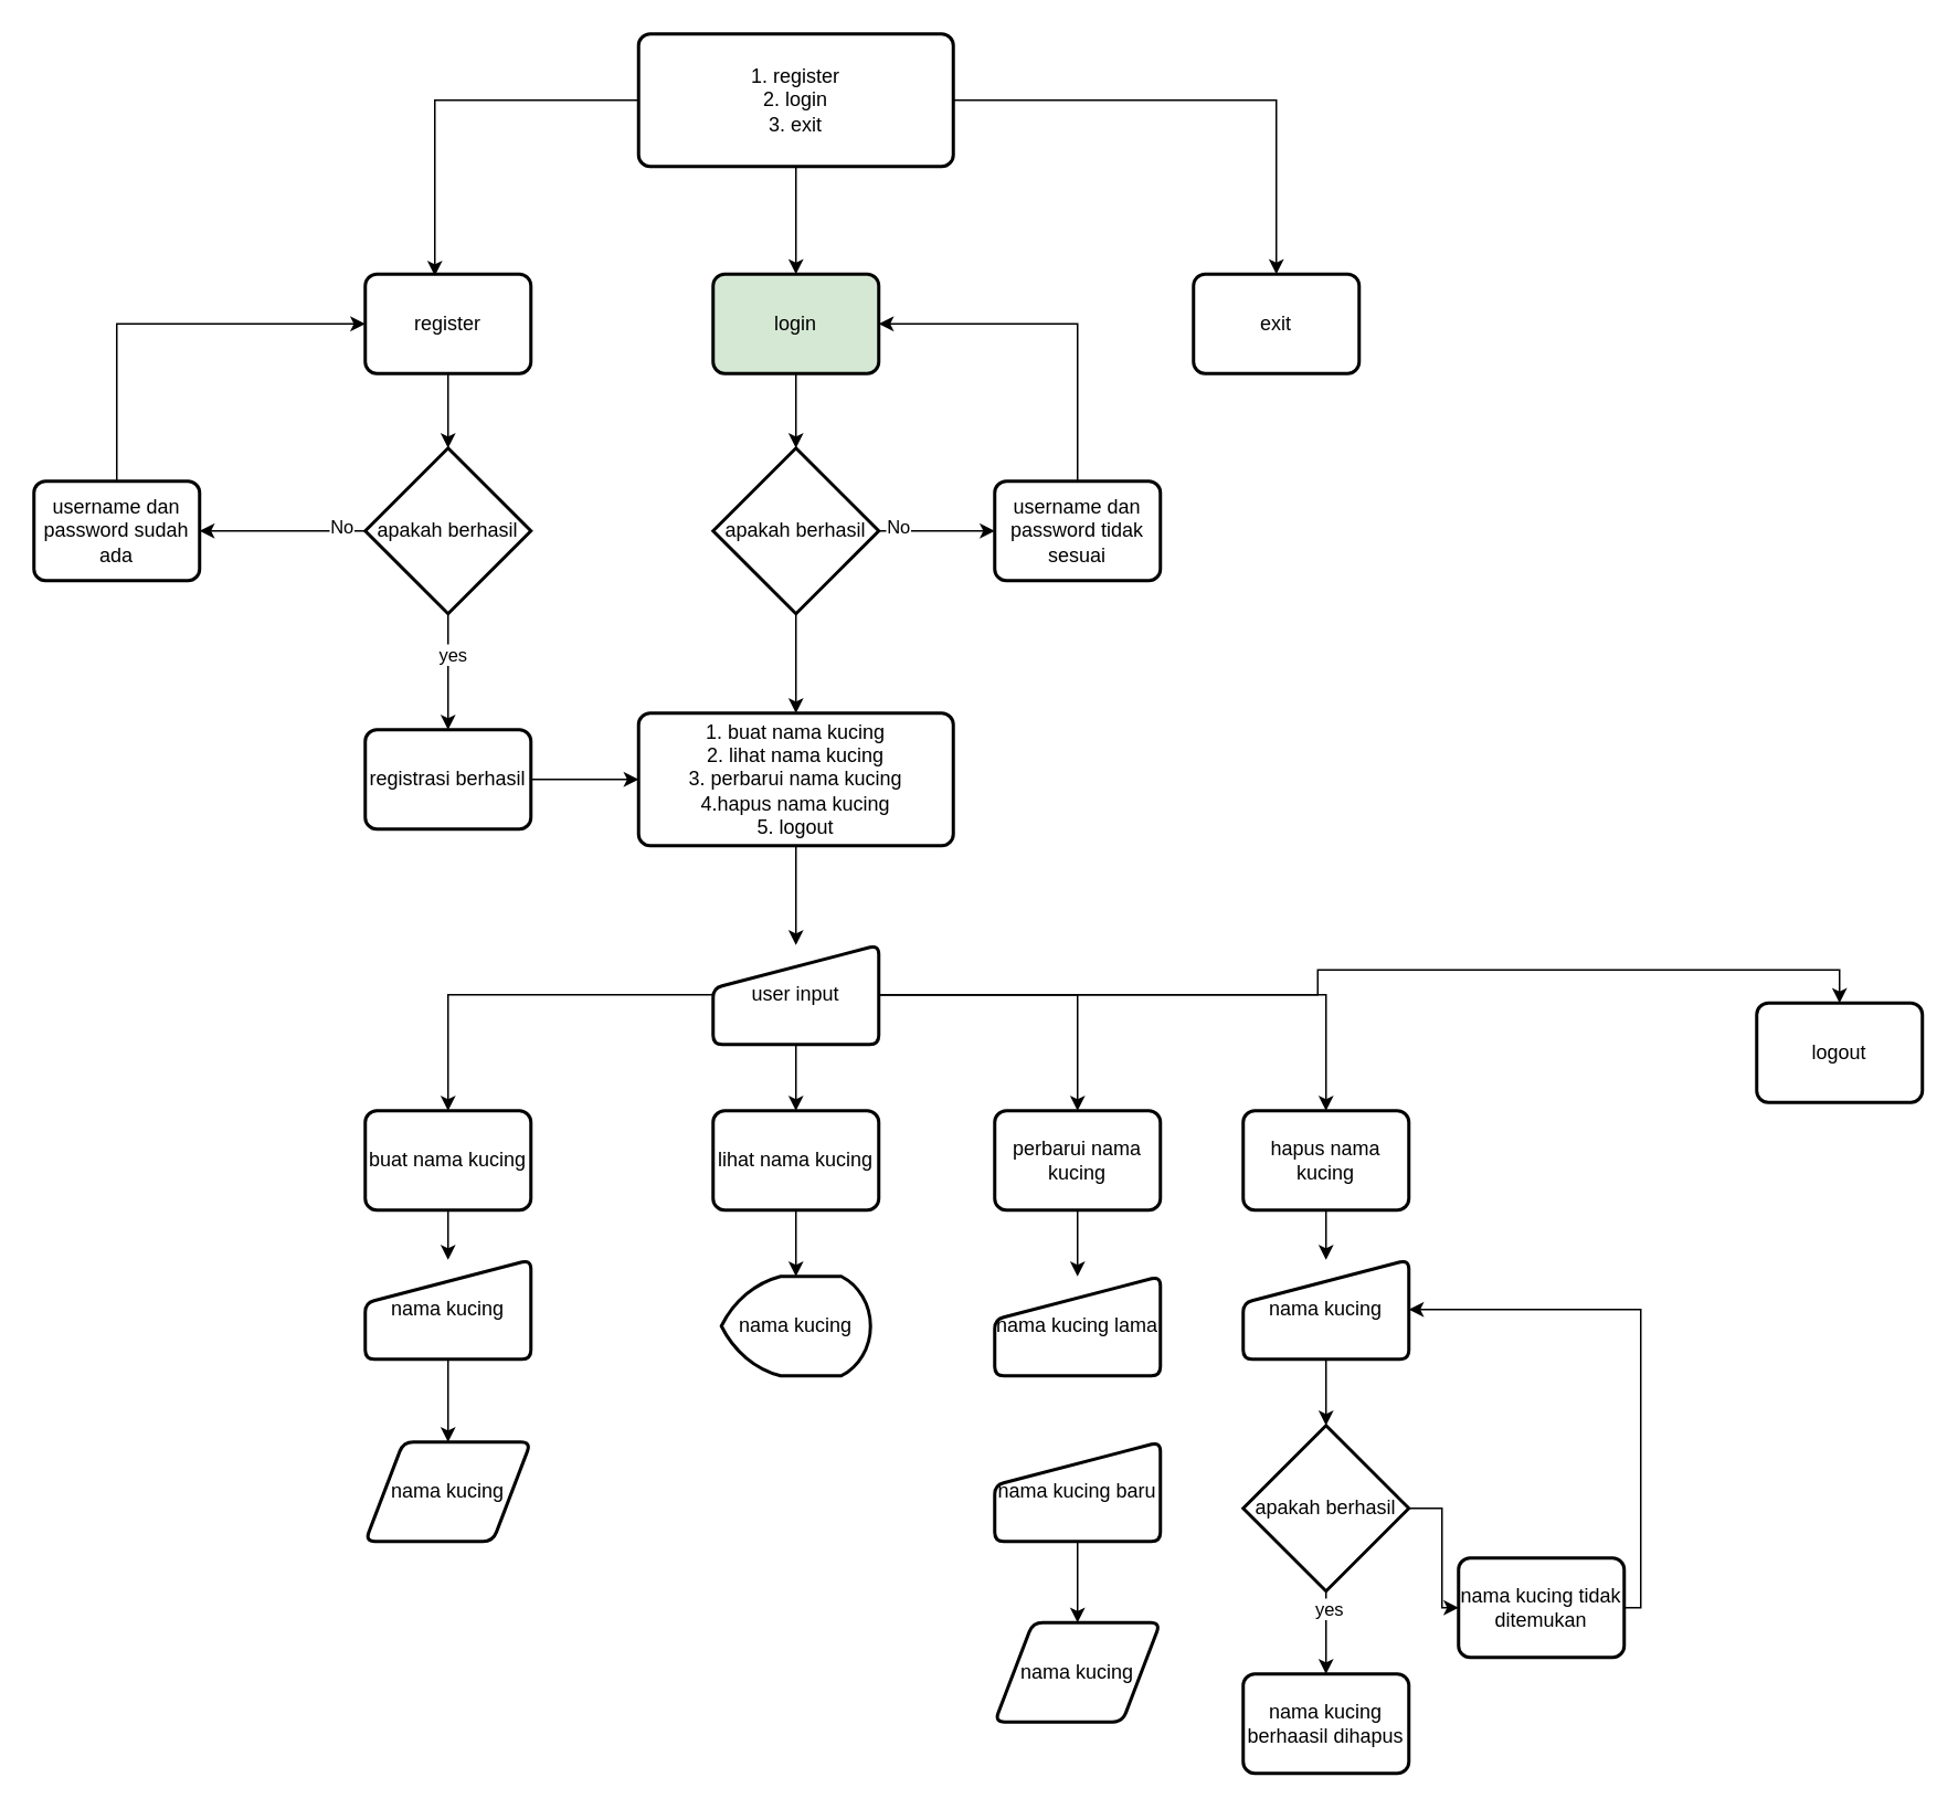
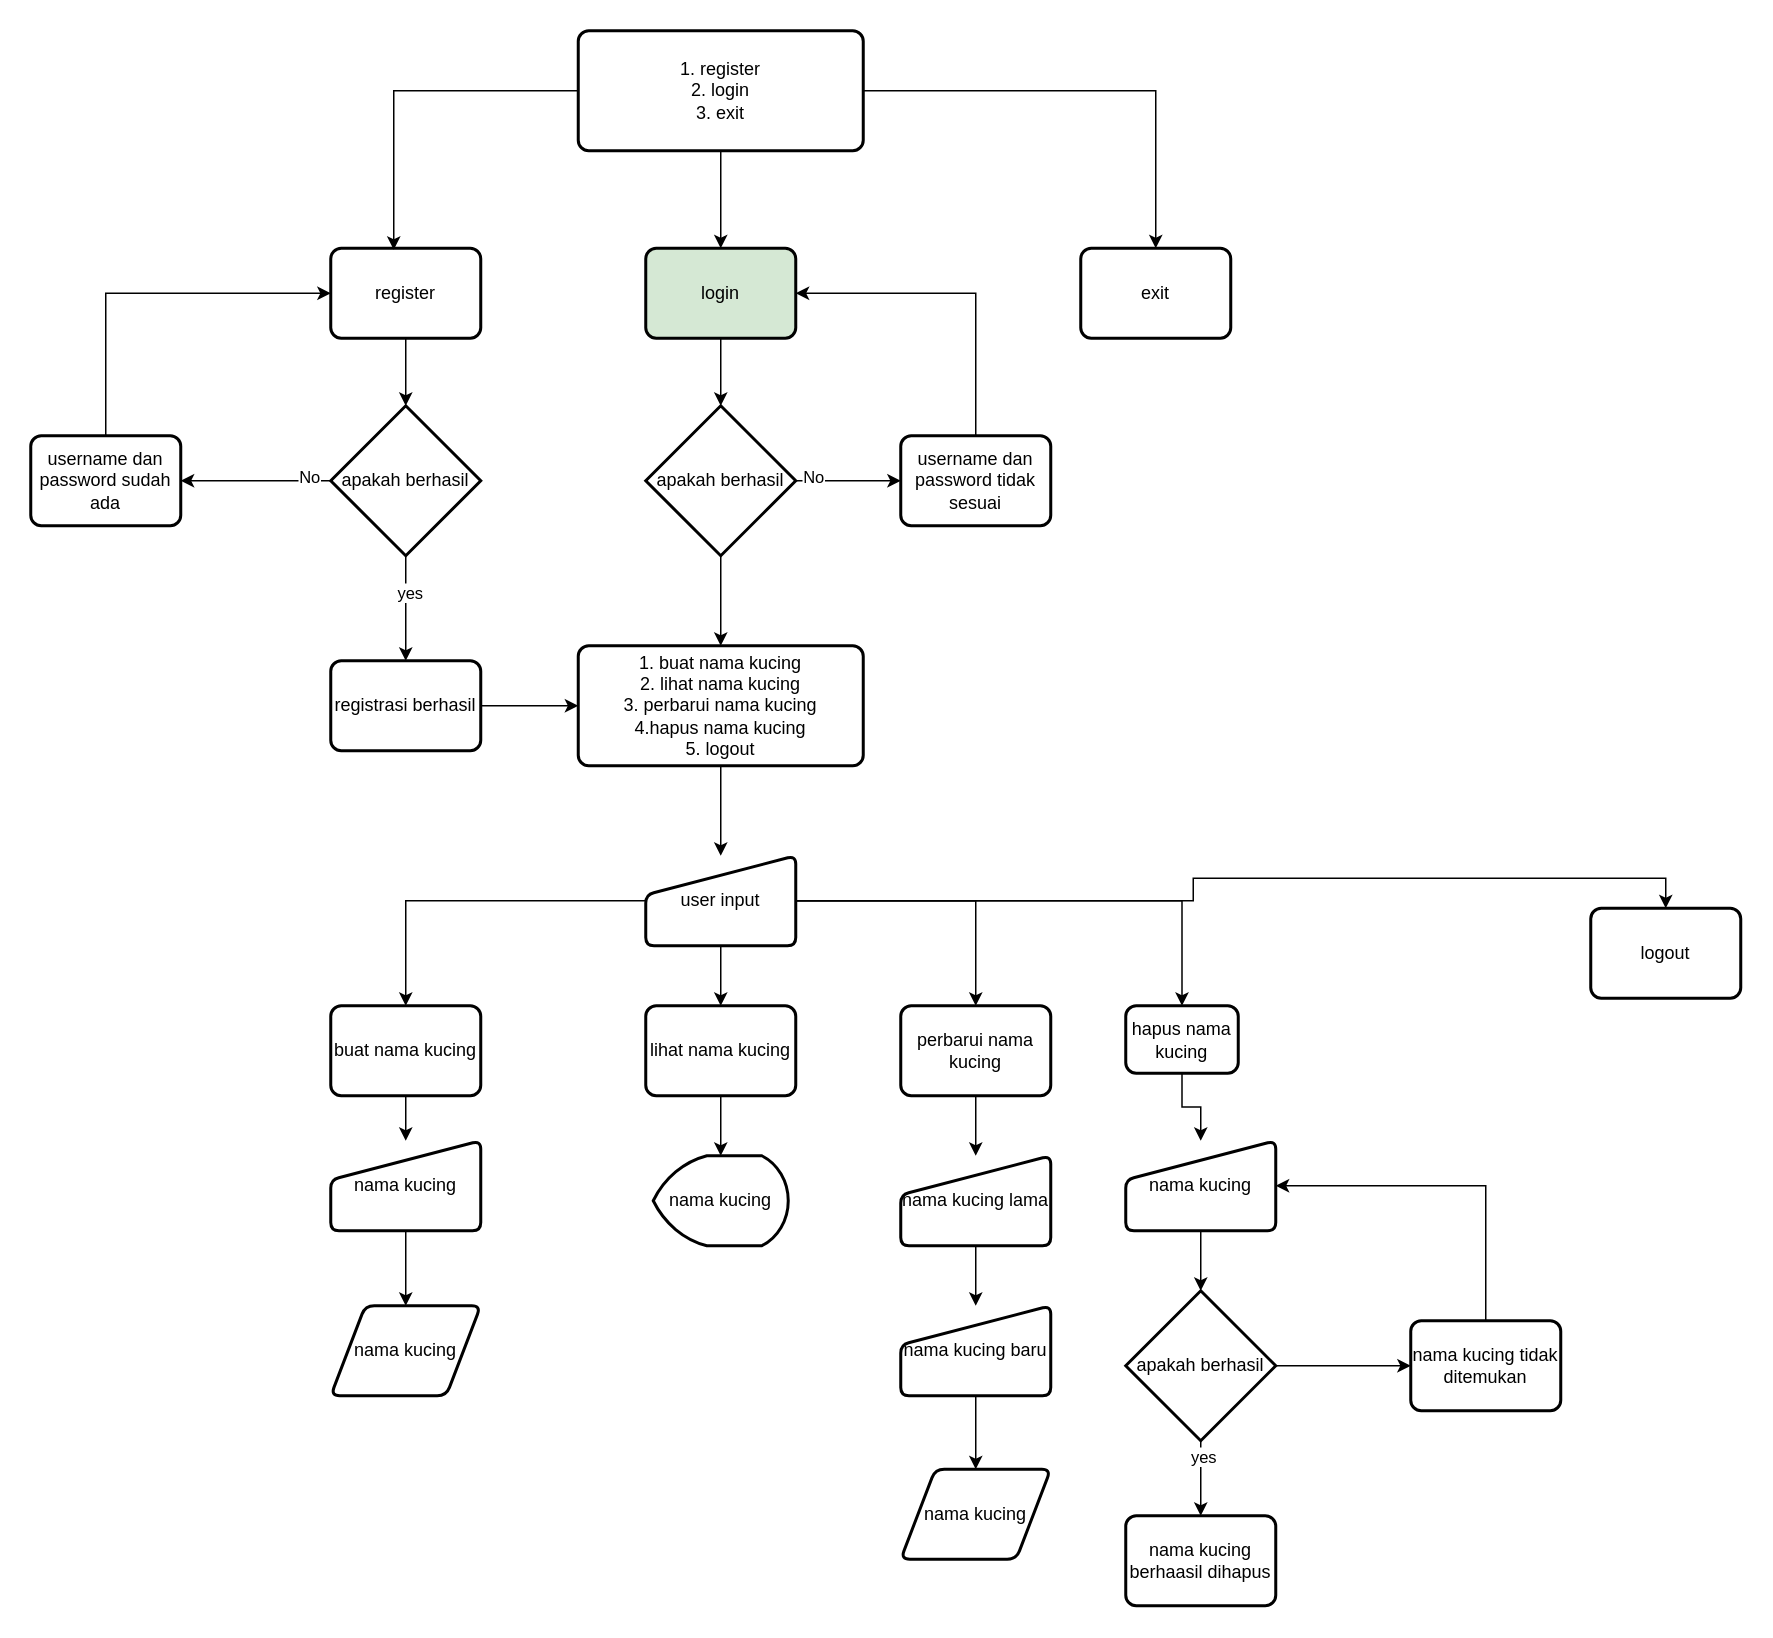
  <mxCell id="0" />
  <mxCell id="1" parent="0" />
  <mxCell id="2" value="" style="edgeStyle=orthogonalEdgeStyle;rounded=0;orthogonalLoop=1;jettySize=auto;html=1;" edge="1" parent="1" source="4" target="8"><mxGeometry relative="1" as="geometry" /></mxCell>
  <mxCell id="3" style="edgeStyle=orthogonalEdgeStyle;rounded=0;orthogonalLoop=1;jettySize=auto;html=1;" edge="1" parent="1" source="4" target="9"><mxGeometry relative="1" as="geometry" /></mxCell>
  <mxCell id="4" value="1. register&lt;div&gt;2. login&lt;/div&gt;&lt;div&gt;3. exit&lt;/div&gt;" style="rounded=1;whiteSpace=wrap;html=1;absoluteArcSize=1;arcSize=14;strokeWidth=2;" vertex="1" parent="1"><mxGeometry x="385" y="20" width="190" height="80" as="geometry" /></mxCell>
  <mxCell id="5" value="" style="edgeStyle=orthogonalEdgeStyle;rounded=0;orthogonalLoop=1;jettySize=auto;html=1;" edge="1" parent="1" source="6" target="23"><mxGeometry relative="1" as="geometry" /></mxCell>
  <mxCell id="6" value="register" style="rounded=1;whiteSpace=wrap;html=1;absoluteArcSize=1;arcSize=14;strokeWidth=2;" vertex="1" parent="1"><mxGeometry x="220" y="165" width="100" height="60" as="geometry" /></mxCell>
  <mxCell id="7" value="" style="edgeStyle=orthogonalEdgeStyle;rounded=0;orthogonalLoop=1;jettySize=auto;html=1;" edge="1" parent="1" source="8" target="13"><mxGeometry relative="1" as="geometry" /></mxCell>
  <mxCell id="8" value="login" style="rounded=1;whiteSpace=wrap;html=1;absoluteArcSize=1;arcSize=14;strokeWidth=2;fillColor=#d5e8d4;" vertex="1" parent="1"><mxGeometry x="430" y="165" width="100" height="60" as="geometry" /></mxCell>
  <mxCell id="9" value="exit" style="rounded=1;whiteSpace=wrap;html=1;absoluteArcSize=1;arcSize=14;strokeWidth=2;" vertex="1" parent="1"><mxGeometry x="720" y="165" width="100" height="60" as="geometry" /></mxCell>
  <mxCell id="10" value="" style="edgeStyle=orthogonalEdgeStyle;rounded=0;orthogonalLoop=1;jettySize=auto;html=1;" edge="1" parent="1" source="13" target="15"><mxGeometry relative="1" as="geometry" /></mxCell>
  <mxCell id="11" value="No" style="edgeLabel;html=1;align=center;verticalAlign=middle;resizable=0;points=[];" vertex="1" connectable="0" parent="10"><mxGeometry x="-0.686" y="3" relative="1" as="geometry"><mxPoint as="offset" /></mxGeometry></mxCell>
  <mxCell id="12" value="" style="edgeStyle=orthogonalEdgeStyle;rounded=0;orthogonalLoop=1;jettySize=auto;html=1;" edge="1" parent="1" source="13" target="18"><mxGeometry relative="1" as="geometry" /></mxCell>
  <mxCell id="13" value="apakah berhasil" style="strokeWidth=2;html=1;shape=mxgraph.flowchart.decision;whiteSpace=wrap;" vertex="1" parent="1"><mxGeometry x="430" y="270" width="100" height="100" as="geometry" /></mxCell>
  <mxCell id="14" style="edgeStyle=orthogonalEdgeStyle;rounded=0;orthogonalLoop=1;jettySize=auto;html=1;entryX=1;entryY=0.5;entryDx=0;entryDy=0;" edge="1" parent="1" source="15" target="8"><mxGeometry relative="1" as="geometry"><Array as="points"><mxPoint x="650" y="195" /></Array></mxGeometry></mxCell>
  <mxCell id="15" value="username dan password tidak sesuai" style="rounded=1;whiteSpace=wrap;html=1;absoluteArcSize=1;arcSize=14;strokeWidth=2;" vertex="1" parent="1"><mxGeometry x="600" y="290" width="100" height="60" as="geometry" /></mxCell>
  <mxCell id="16" style="edgeStyle=orthogonalEdgeStyle;rounded=0;orthogonalLoop=1;jettySize=auto;html=1;entryX=0.42;entryY=0.017;entryDx=0;entryDy=0;entryPerimeter=0;" edge="1" parent="1" source="4" target="6"><mxGeometry relative="1" as="geometry" /></mxCell>
  <mxCell id="17" value="" style="edgeStyle=orthogonalEdgeStyle;rounded=0;orthogonalLoop=1;jettySize=auto;html=1;" edge="1" parent="1" source="18" target="33"><mxGeometry relative="1" as="geometry" /></mxCell>
  <mxCell id="18" value="1. buat nama kucing&lt;div&gt;2. lihat nama kucing&lt;/div&gt;&lt;div&gt;3. perbarui nama kucing&lt;/div&gt;&lt;div&gt;4.hapus nama kucing&lt;/div&gt;&lt;div&gt;5. logout&lt;/div&gt;" style="rounded=1;whiteSpace=wrap;html=1;absoluteArcSize=1;arcSize=14;strokeWidth=2;" vertex="1" parent="1"><mxGeometry x="385" y="430" width="190" height="80" as="geometry" /></mxCell>
  <mxCell id="19" value="" style="edgeStyle=orthogonalEdgeStyle;rounded=0;orthogonalLoop=1;jettySize=auto;html=1;" edge="1" parent="1" source="23" target="25"><mxGeometry relative="1" as="geometry" /></mxCell>
  <mxCell id="20" value="No" style="edgeLabel;html=1;align=center;verticalAlign=middle;resizable=0;points=[];" vertex="1" connectable="0" parent="19"><mxGeometry x="-0.7" y="-3" relative="1" as="geometry"><mxPoint as="offset" /></mxGeometry></mxCell>
  <mxCell id="21" value="" style="edgeStyle=orthogonalEdgeStyle;rounded=0;orthogonalLoop=1;jettySize=auto;html=1;" edge="1" parent="1" source="23" target="27"><mxGeometry relative="1" as="geometry" /></mxCell>
  <mxCell id="22" value="yes" style="edgeLabel;html=1;align=center;verticalAlign=middle;resizable=0;points=[];" vertex="1" connectable="0" parent="21"><mxGeometry x="-0.314" y="2" relative="1" as="geometry"><mxPoint as="offset" /></mxGeometry></mxCell>
  <mxCell id="23" value="apakah berhasil" style="strokeWidth=2;html=1;shape=mxgraph.flowchart.decision;whiteSpace=wrap;" vertex="1" parent="1"><mxGeometry x="220" y="270" width="100" height="100" as="geometry" /></mxCell>
  <mxCell id="24" style="edgeStyle=orthogonalEdgeStyle;rounded=0;orthogonalLoop=1;jettySize=auto;html=1;entryX=0;entryY=0.5;entryDx=0;entryDy=0;" edge="1" parent="1" source="25" target="6"><mxGeometry relative="1" as="geometry"><Array as="points"><mxPoint x="70" y="195" /></Array></mxGeometry></mxCell>
  <mxCell id="25" value="username dan password sudah ada" style="rounded=1;whiteSpace=wrap;html=1;absoluteArcSize=1;arcSize=14;strokeWidth=2;" vertex="1" parent="1"><mxGeometry x="20" y="290" width="100" height="60" as="geometry" /></mxCell>
  <mxCell id="26" value="" style="edgeStyle=orthogonalEdgeStyle;rounded=0;orthogonalLoop=1;jettySize=auto;html=1;" edge="1" parent="1" source="27" target="18"><mxGeometry relative="1" as="geometry" /></mxCell>
  <mxCell id="27" value="registrasi berhasil" style="rounded=1;whiteSpace=wrap;html=1;absoluteArcSize=1;arcSize=14;strokeWidth=2;" vertex="1" parent="1"><mxGeometry x="220" y="440" width="100" height="60" as="geometry" /></mxCell>
  <mxCell id="28" value="" style="edgeStyle=orthogonalEdgeStyle;rounded=0;orthogonalLoop=1;jettySize=auto;html=1;" edge="1" parent="1" source="33" target="35"><mxGeometry relative="1" as="geometry" /></mxCell>
  <mxCell id="29" value="" style="edgeStyle=orthogonalEdgeStyle;rounded=0;orthogonalLoop=1;jettySize=auto;html=1;" edge="1" parent="1" source="33" target="39"><mxGeometry relative="1" as="geometry" /></mxCell>
  <mxCell id="30" style="edgeStyle=orthogonalEdgeStyle;rounded=0;orthogonalLoop=1;jettySize=auto;html=1;entryX=0.5;entryY=0;entryDx=0;entryDy=0;" edge="1" parent="1" source="33" target="43"><mxGeometry relative="1" as="geometry" /></mxCell>
  <mxCell id="31" style="edgeStyle=orthogonalEdgeStyle;rounded=0;orthogonalLoop=1;jettySize=auto;html=1;entryX=0.5;entryY=0;entryDx=0;entryDy=0;" edge="1" parent="1" source="33" target="50"><mxGeometry relative="1" as="geometry" /></mxCell>
  <mxCell id="32" style="edgeStyle=orthogonalEdgeStyle;rounded=0;orthogonalLoop=1;jettySize=auto;html=1;entryX=0.5;entryY=0;entryDx=0;entryDy=0;" edge="1" parent="1" source="33" target="60"><mxGeometry relative="1" as="geometry" /></mxCell>
  <mxCell id="33" value="user input" style="html=1;strokeWidth=2;shape=manualInput;whiteSpace=wrap;rounded=1;size=26;arcSize=11;" vertex="1" parent="1"><mxGeometry x="430" y="570" width="100" height="60" as="geometry" /></mxCell>
  <mxCell id="34" value="" style="edgeStyle=orthogonalEdgeStyle;rounded=0;orthogonalLoop=1;jettySize=auto;html=1;" edge="1" parent="1" source="35" target="37"><mxGeometry relative="1" as="geometry" /></mxCell>
  <mxCell id="35" value="buat nama kucing" style="rounded=1;whiteSpace=wrap;html=1;absoluteArcSize=1;arcSize=14;strokeWidth=2;" vertex="1" parent="1"><mxGeometry x="220" y="670" width="100" height="60" as="geometry" /></mxCell>
  <mxCell id="36" value="" style="edgeStyle=orthogonalEdgeStyle;rounded=0;orthogonalLoop=1;jettySize=auto;html=1;" edge="1" parent="1" source="37" target="40"><mxGeometry relative="1" as="geometry" /></mxCell>
  <mxCell id="37" value="nama kucing" style="html=1;strokeWidth=2;shape=manualInput;whiteSpace=wrap;rounded=1;size=26;arcSize=11;" vertex="1" parent="1"><mxGeometry x="220" y="760" width="100" height="60" as="geometry" /></mxCell>
  <mxCell id="38" value="" style="edgeStyle=orthogonalEdgeStyle;rounded=0;orthogonalLoop=1;jettySize=auto;html=1;" edge="1" parent="1" source="39" target="41"><mxGeometry relative="1" as="geometry" /></mxCell>
  <mxCell id="39" value="lihat nama kucing" style="rounded=1;whiteSpace=wrap;html=1;absoluteArcSize=1;arcSize=14;strokeWidth=2;" vertex="1" parent="1"><mxGeometry x="430" y="670" width="100" height="60" as="geometry" /></mxCell>
  <mxCell id="40" value="nama kucing" style="shape=parallelogram;html=1;strokeWidth=2;perimeter=parallelogramPerimeter;whiteSpace=wrap;rounded=1;arcSize=12;size=0.23;" vertex="1" parent="1"><mxGeometry x="220" y="870" width="100" height="60" as="geometry" /></mxCell>
  <mxCell id="41" value="nama kucing" style="strokeWidth=2;html=1;shape=mxgraph.flowchart.display;whiteSpace=wrap;" vertex="1" parent="1"><mxGeometry x="435" y="770" width="90" height="60" as="geometry" /></mxCell>
  <mxCell id="42" value="" style="edgeStyle=orthogonalEdgeStyle;rounded=0;orthogonalLoop=1;jettySize=auto;html=1;" edge="1" parent="1" source="43" target="45"><mxGeometry relative="1" as="geometry" /></mxCell>
  <mxCell id="43" value="perbarui nama kucing" style="rounded=1;whiteSpace=wrap;html=1;absoluteArcSize=1;arcSize=14;strokeWidth=2;" vertex="1" parent="1"><mxGeometry x="600" y="670" width="100" height="60" as="geometry" /></mxCell>
+ <mxCell id="44" value="" style="edgeStyle=orthogonalEdgeStyle;rounded=0;orthogonalLoop=1;jettySize=auto;html=1;" edge="1" parent="1" source="45" target="47"><mxGeometry relative="1" as="geometry" /></mxCell>
  <mxCell id="45" value="nama kucing lama" style="html=1;strokeWidth=2;shape=manualInput;whiteSpace=wrap;rounded=1;size=26;arcSize=11;" vertex="1" parent="1"><mxGeometry x="600" y="770" width="100" height="60" as="geometry" /></mxCell>
  <mxCell id="46" value="" style="edgeStyle=orthogonalEdgeStyle;rounded=0;orthogonalLoop=1;jettySize=auto;html=1;" edge="1" parent="1" source="47" target="48"><mxGeometry relative="1" as="geometry" /></mxCell>
  <mxCell id="47" value="nama kucing baru" style="html=1;strokeWidth=2;shape=manualInput;whiteSpace=wrap;rounded=1;size=26;arcSize=11;" vertex="1" parent="1"><mxGeometry x="600" y="870" width="100" height="60" as="geometry" /></mxCell>
  <mxCell id="48" value="nama kucing" style="shape=parallelogram;html=1;strokeWidth=2;perimeter=parallelogramPerimeter;whiteSpace=wrap;rounded=1;arcSize=12;size=0.23;" vertex="1" parent="1"><mxGeometry x="600" y="979" width="100" height="60" as="geometry" /></mxCell>
  <mxCell id="49" value="" style="edgeStyle=orthogonalEdgeStyle;rounded=0;orthogonalLoop=1;jettySize=auto;html=1;" edge="1" parent="1" source="50" target="52"><mxGeometry relative="1" as="geometry" /></mxCell>
- <mxCell id="50" value="hapus nama kucing" style="rounded=1;whiteSpace=wrap;html=1;absoluteArcSize=1;arcSize=14;strokeWidth=2;" vertex="1" parent="1"><mxGeometry x="750" y="670" width="100" height="60" as="geometry" /></mxCell>
+ <mxCell id="50" value="hapus nama kucing" style="rounded=1;whiteSpace=wrap;html=1;absoluteArcSize=1;arcSize=14;strokeWidth=2;" vertex="1" parent="1"><mxGeometry x="750" y="670" width="75" height="45" as="geometry" /></mxCell>
  <mxCell id="51" value="" style="edgeStyle=orthogonalEdgeStyle;rounded=0;orthogonalLoop=1;jettySize=auto;html=1;" edge="1" parent="1" source="52" target="56"><mxGeometry relative="1" as="geometry" /></mxCell>
  <mxCell id="52" value="nama kucing" style="html=1;strokeWidth=2;shape=manualInput;whiteSpace=wrap;rounded=1;size=26;arcSize=11;" vertex="1" parent="1"><mxGeometry x="750" y="760" width="100" height="60" as="geometry" /></mxCell>
  <mxCell id="53" value="" style="edgeStyle=orthogonalEdgeStyle;rounded=0;orthogonalLoop=1;jettySize=auto;html=1;" edge="1" parent="1" source="56" target="57"><mxGeometry relative="1" as="geometry" /></mxCell>
  <mxCell id="54" value="yes" style="edgeLabel;html=1;align=center;verticalAlign=middle;resizable=0;points=[];" vertex="1" connectable="0" parent="53"><mxGeometry x="-0.6" y="1" relative="1" as="geometry"><mxPoint as="offset" /></mxGeometry></mxCell>
  <mxCell id="55" value="" style="edgeStyle=orthogonalEdgeStyle;rounded=0;orthogonalLoop=1;jettySize=auto;html=1;" edge="1" parent="1" source="56" target="59"><mxGeometry relative="1" as="geometry" /></mxCell>
  <mxCell id="56" value="apakah berhasil" style="strokeWidth=2;html=1;shape=mxgraph.flowchart.decision;whiteSpace=wrap;" vertex="1" parent="1"><mxGeometry x="750" y="860" width="100" height="100" as="geometry" /></mxCell>
  <mxCell id="57" value="nama kucing berhaasil dihapus" style="rounded=1;whiteSpace=wrap;html=1;absoluteArcSize=1;arcSize=14;strokeWidth=2;" vertex="1" parent="1"><mxGeometry x="750" y="1010" width="100" height="60" as="geometry" /></mxCell>
  <mxCell id="58" style="edgeStyle=orthogonalEdgeStyle;rounded=0;orthogonalLoop=1;jettySize=auto;html=1;entryX=1;entryY=0.5;entryDx=0;entryDy=0;" edge="1" parent="1" source="59" target="52"><mxGeometry relative="1" as="geometry"><Array as="points"><mxPoint x="990" y="790" /></Array></mxGeometry></mxCell>
- <mxCell id="59" value="nama kucing tidak ditemukan" style="rounded=1;whiteSpace=wrap;html=1;absoluteArcSize=1;arcSize=14;strokeWidth=2;" vertex="1" parent="1"><mxGeometry x="880" y="940" width="100" height="60" as="geometry" /></mxCell>
+ <mxCell id="59" value="nama kucing tidak ditemukan" style="rounded=1;whiteSpace=wrap;html=1;absoluteArcSize=1;arcSize=14;strokeWidth=2;" vertex="1" parent="1"><mxGeometry x="940" y="880" width="100" height="60" as="geometry" /></mxCell>
  <mxCell id="60" value="logout" style="rounded=1;whiteSpace=wrap;html=1;absoluteArcSize=1;arcSize=14;strokeWidth=2;" vertex="1" parent="1"><mxGeometry x="1060" y="605" width="100" height="60" as="geometry" /></mxCell>
